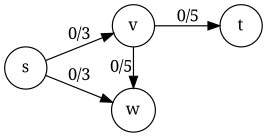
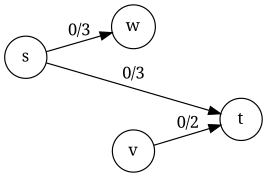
  strict digraph {
    fontname="Noto Serif"
    rankdir=LR
    node [fontname="Noto Serif" shape=circle]
    edge [fontname="Noto Serif"]
    w
    v
    s
    t
    subgraph sub_1 {
      rank=same
      w
      v
    }
    subgraph sub_2 {
      rank=min
      s
    }
    subgraph sub_3 {
      rank=max
      t
    }
-   v -> w [label="0/5"]
-   v -> t [label="0/5"]
+   v -> t [label="0/2"]
    s -> w [label="0/3"]
-   s -> v [label="0/3"]
+   s -> t [label="0/3"]
  }
